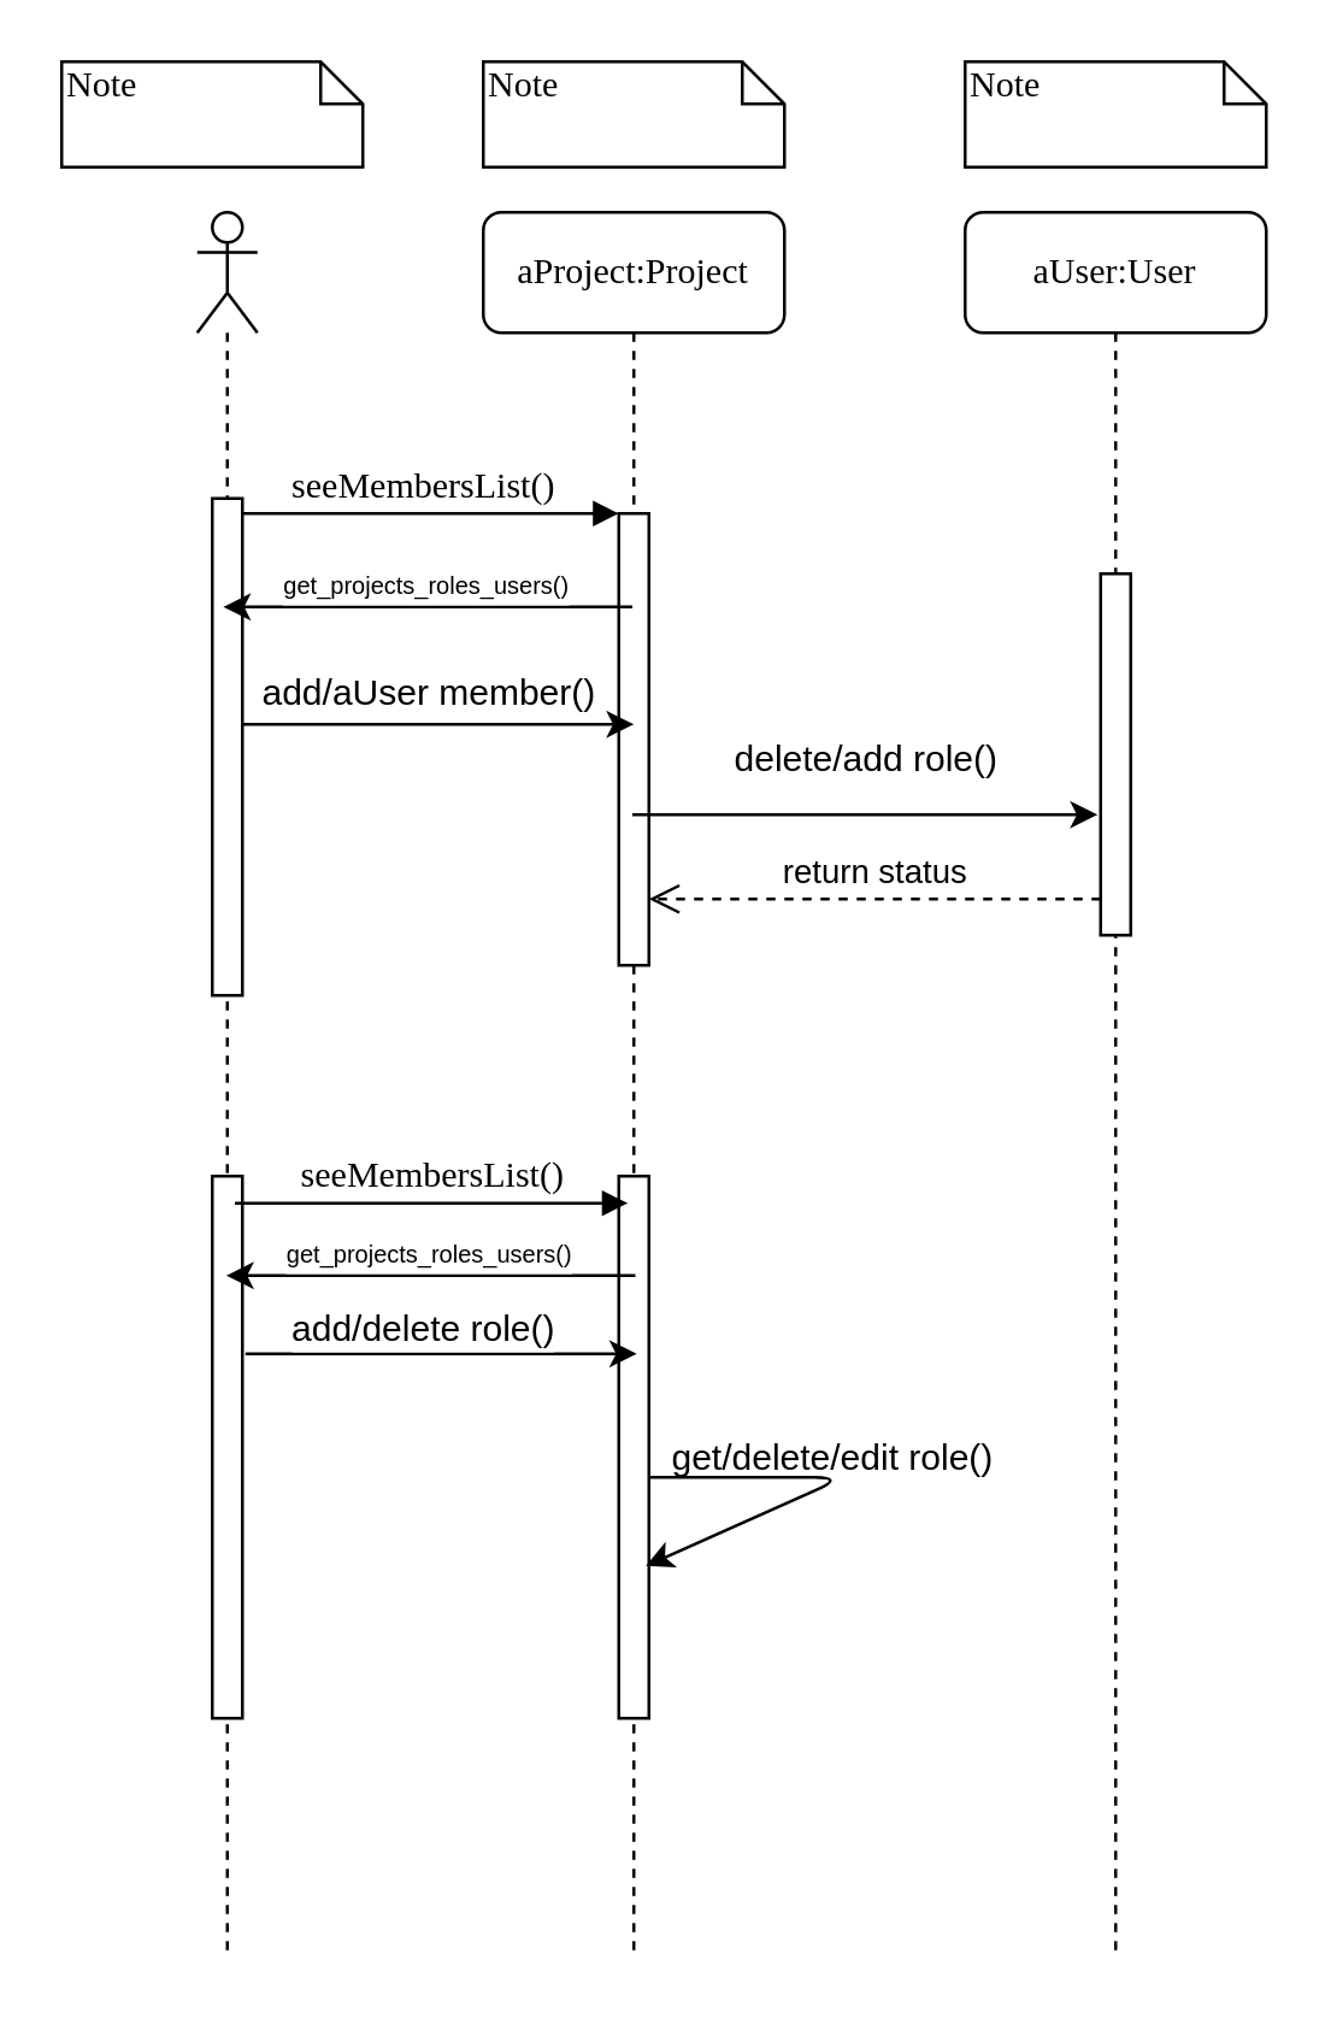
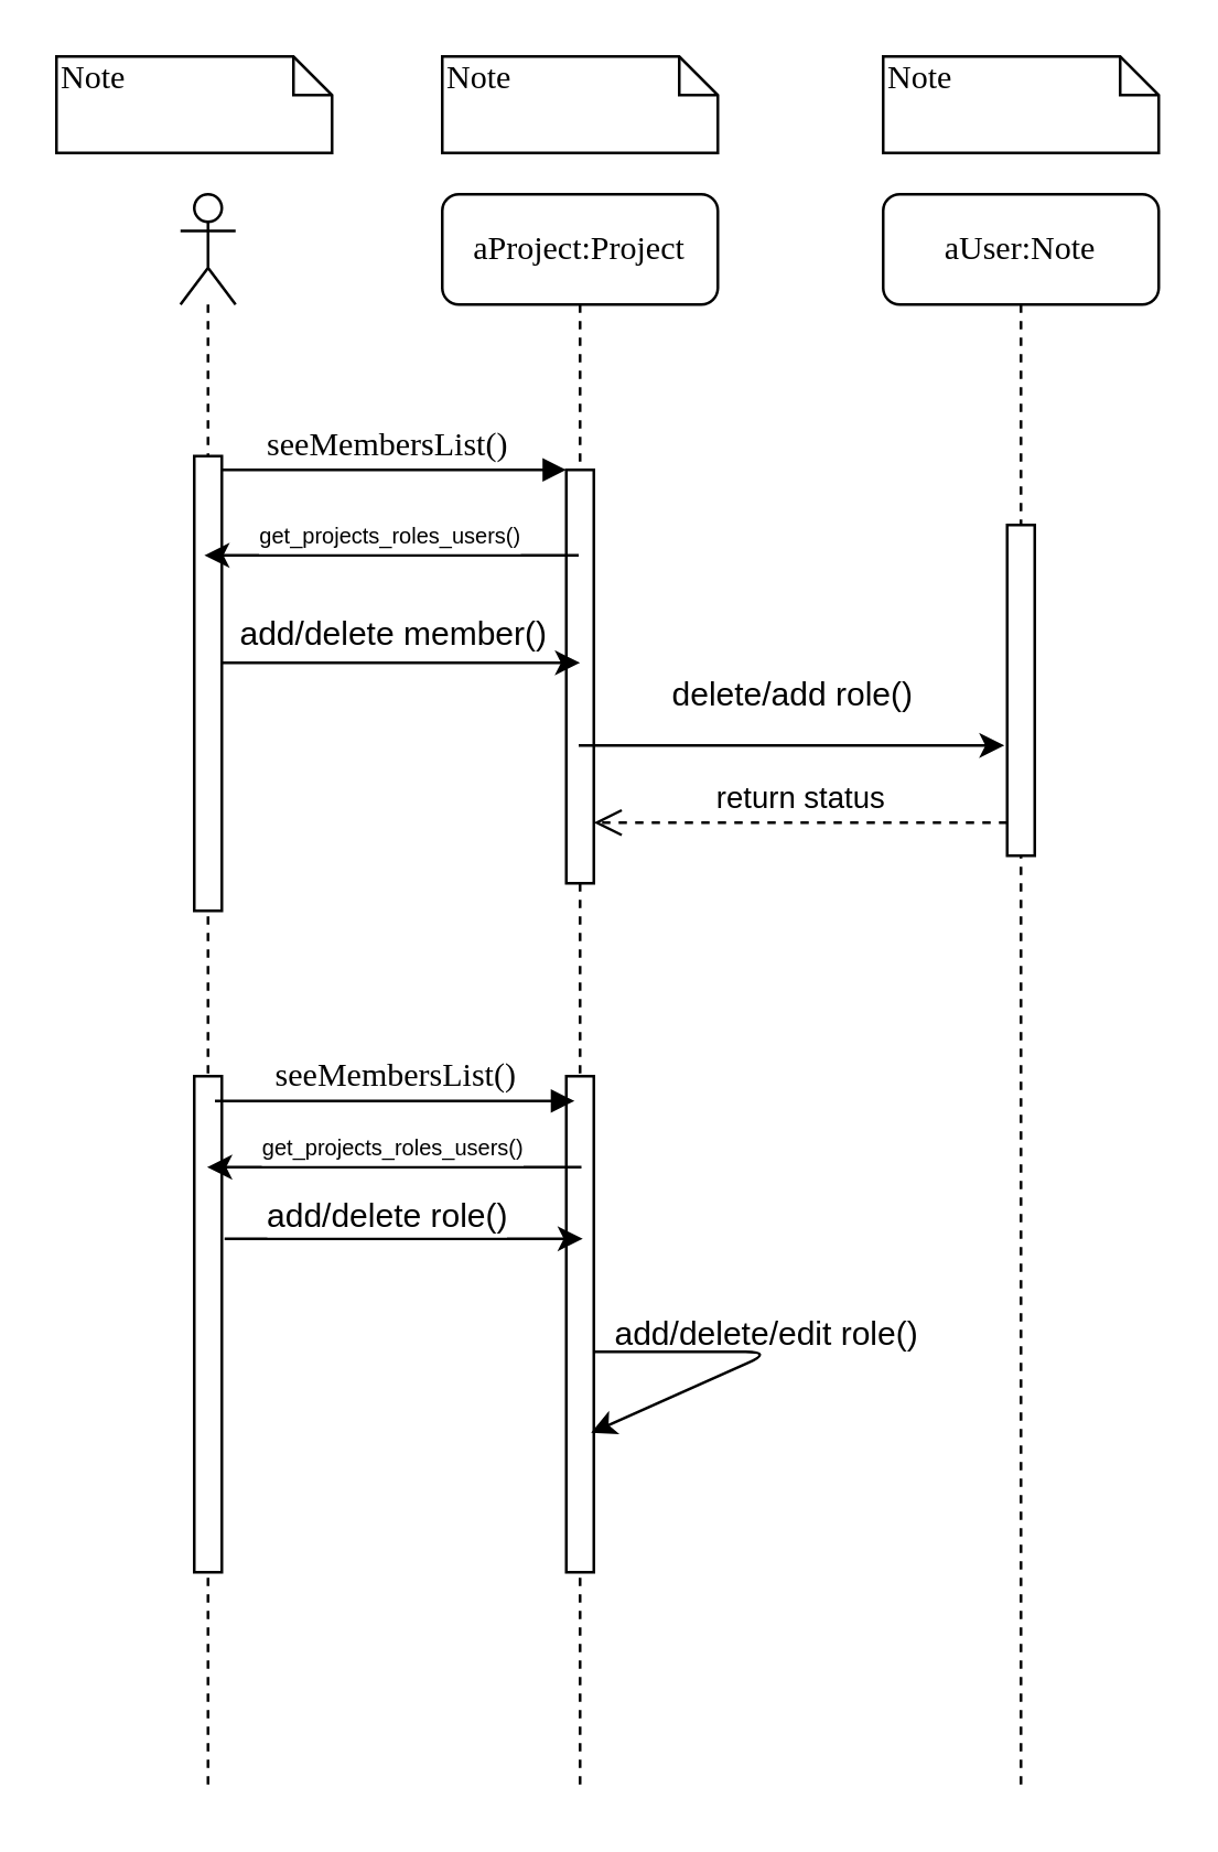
  <mxCell id="0" />
  <mxCell id="1" parent="0" />
  <mxCell id="2" value="aProject:Project" style="shape=umlLifeline;perimeter=lifelinePerimeter;whiteSpace=wrap;html=1;container=1;collapsible=0;recursiveResize=0;outlineConnect=0;rounded=1;shadow=0;comic=0;labelBackgroundColor=none;strokeColor=#000000;strokeWidth=1;fillColor=#FFFFFF;fontFamily=Verdana;fontSize=12;fontColor=#000000;align=center;" parent="1" vertex="1"><mxGeometry x="160" y="70" width="100" height="580" as="geometry" /></mxCell>
  <mxCell id="3" value="" style="html=1;points=[];perimeter=orthogonalPerimeter;rounded=0;shadow=0;comic=0;labelBackgroundColor=none;strokeColor=#000000;strokeWidth=1;fillColor=#FFFFFF;fontFamily=Verdana;fontSize=12;fontColor=#000000;align=center;" parent="2" vertex="1"><mxGeometry x="45" y="100" width="10" height="150" as="geometry" /></mxCell>
  <mxCell id="4" value="" style="html=1;points=[];perimeter=orthogonalPerimeter;" vertex="1" parent="2"><mxGeometry x="45" y="320" width="10" height="180" as="geometry" /></mxCell>
- <mxCell id="5" value="aUser:User" style="shape=umlLifeline;perimeter=lifelinePerimeter;whiteSpace=wrap;html=1;container=1;collapsible=0;recursiveResize=0;outlineConnect=0;rounded=1;shadow=0;comic=0;labelBackgroundColor=none;strokeColor=#000000;strokeWidth=1;fillColor=#FFFFFF;fontFamily=Verdana;fontSize=12;fontColor=#000000;align=center;" parent="1" vertex="1"><mxGeometry x="320" y="70" width="100" height="580" as="geometry" /></mxCell>
+ <mxCell id="5" value="aUser:Note" style="shape=umlLifeline;perimeter=lifelinePerimeter;whiteSpace=wrap;html=1;container=1;collapsible=0;recursiveResize=0;outlineConnect=0;rounded=1;shadow=0;comic=0;labelBackgroundColor=none;strokeColor=#000000;strokeWidth=1;fillColor=#FFFFFF;fontFamily=Verdana;fontSize=12;fontColor=#000000;align=center;" parent="1" vertex="1"><mxGeometry x="320" y="70" width="100" height="580" as="geometry" /></mxCell>
  <mxCell id="6" value="" style="html=1;points=[];perimeter=orthogonalPerimeter;rounded=0;shadow=0;comic=0;labelBackgroundColor=none;strokeColor=#000000;strokeWidth=1;fillColor=#FFFFFF;fontFamily=Verdana;fontSize=12;fontColor=#000000;align=center;" parent="5" vertex="1"><mxGeometry x="45" y="120" width="10" height="120" as="geometry" /></mxCell>
  <mxCell id="7" value="seeMembersList()" style="html=1;verticalAlign=bottom;endArrow=block;entryX=0;entryY=0;labelBackgroundColor=none;fontFamily=Verdana;fontSize=12;edgeStyle=elbowEdgeStyle;elbow=vertical;" parent="1" source="11" target="3" edge="1"><mxGeometry relative="1" as="geometry"><mxPoint x="75" y="170" as="sourcePoint" /></mxGeometry></mxCell>
  <mxCell id="8" value="Note" style="shape=note;whiteSpace=wrap;html=1;size=14;verticalAlign=top;align=left;spacingTop=-6;rounded=0;shadow=0;comic=0;labelBackgroundColor=none;strokeColor=#000000;strokeWidth=1;fillColor=#FFFFFF;fontFamily=Verdana;fontSize=12;fontColor=#000000;" parent="1" vertex="1"><mxGeometry x="20" y="20" width="100" height="35" as="geometry" /></mxCell>
  <mxCell id="9" value="Note" style="shape=note;whiteSpace=wrap;html=1;size=14;verticalAlign=top;align=left;spacingTop=-6;rounded=0;shadow=0;comic=0;labelBackgroundColor=none;strokeColor=#000000;strokeWidth=1;fillColor=#FFFFFF;fontFamily=Verdana;fontSize=12;fontColor=#000000;" parent="1" vertex="1"><mxGeometry x="160" y="20" width="100" height="35" as="geometry" /></mxCell>
  <mxCell id="10" value="Note" style="shape=note;whiteSpace=wrap;html=1;size=14;verticalAlign=top;align=left;spacingTop=-6;rounded=0;shadow=0;comic=0;labelBackgroundColor=none;strokeColor=#000000;strokeWidth=1;fillColor=#FFFFFF;fontFamily=Verdana;fontSize=12;fontColor=#000000;" parent="1" vertex="1"><mxGeometry x="320" y="20" width="100" height="35" as="geometry" /></mxCell>
  <mxCell id="11" value="" style="shape=umlLifeline;participant=umlActor;perimeter=lifelinePerimeter;whiteSpace=wrap;html=1;container=1;collapsible=0;recursiveResize=0;verticalAlign=top;spacingTop=36;labelBackgroundColor=#ffffff;outlineConnect=0;" parent="1" vertex="1"><mxGeometry x="65" y="70" width="20" height="580" as="geometry" /></mxCell>
  <mxCell id="12" value="" style="html=1;points=[];perimeter=orthogonalPerimeter;" parent="11" vertex="1"><mxGeometry x="5" y="95" width="10" height="165" as="geometry" /></mxCell>
  <mxCell id="13" value="" style="html=1;points=[];perimeter=orthogonalPerimeter;" vertex="1" parent="11"><mxGeometry x="5" y="320" width="10" height="180" as="geometry" /></mxCell>
  <mxCell id="14" value="" style="endArrow=classic;html=1;" edge="1" parent="1"><mxGeometry width="50" height="50" relative="1" as="geometry"><mxPoint x="209.5" y="201" as="sourcePoint" /><mxPoint x="73.667" y="201" as="targetPoint" /></mxGeometry></mxCell>
  <mxCell id="15" value="&lt;span style=&quot;font-size: 8px&quot;&gt;get_projects_roles_users()&lt;br&gt;&lt;/span&gt;" style="text;html=1;resizable=0;points=[];align=center;verticalAlign=middle;labelBackgroundColor=#ffffff;" vertex="1" connectable="0" parent="14"><mxGeometry x="-0.139" y="4" relative="1" as="geometry"><mxPoint x="-11" y="-13" as="offset" /></mxGeometry></mxCell>
- <mxCell id="16" value="add/aUser member()&lt;br&gt;" style="text;html=1;resizable=0;points=[];autosize=1;align=left;verticalAlign=top;spacingTop=-4;" vertex="1" parent="1"><mxGeometry x="85" y="220" width="130" height="20" as="geometry" /></mxCell>
+ <mxCell id="16" value="add/delete member()&lt;br&gt;" style="text;html=1;resizable=0;points=[];autosize=1;align=left;verticalAlign=top;spacingTop=-4;" vertex="1" parent="1"><mxGeometry x="85" y="220" width="130" height="20" as="geometry" /></mxCell>
  <mxCell id="17" value="" style="endArrow=classic;html=1;" edge="1" parent="1" source="12"><mxGeometry width="50" height="50" relative="1" as="geometry"><mxPoint x="20" y="720" as="sourcePoint" /><mxPoint x="210" y="240" as="targetPoint" /></mxGeometry></mxCell>
  <mxCell id="18" value="" style="endArrow=classic;html=1;" edge="1" parent="1" source="2"><mxGeometry width="50" height="50" relative="1" as="geometry"><mxPoint x="209.667" y="265" as="sourcePoint" /><mxPoint x="364" y="270" as="targetPoint" /></mxGeometry></mxCell>
  <mxCell id="19" value="&lt;font&gt;&lt;font style=&quot;font-size: 12px&quot;&gt;delete/add role()&lt;/font&gt;&lt;br&gt;&lt;/font&gt;" style="text;html=1;resizable=0;points=[];align=center;verticalAlign=middle;labelBackgroundColor=#ffffff;" vertex="1" connectable="0" parent="18"><mxGeometry x="0.197" y="-3" relative="1" as="geometry"><mxPoint x="-15" y="-22" as="offset" /></mxGeometry></mxCell>
  <mxCell id="20" value="&lt;br&gt;&lt;br&gt;" style="text;html=1;resizable=0;points=[];align=center;verticalAlign=middle;labelBackgroundColor=#ffffff;" vertex="1" connectable="0" parent="18"><mxGeometry x="-0.281" y="2" relative="1" as="geometry"><mxPoint as="offset" /></mxGeometry></mxCell>
  <mxCell id="21" value="return status" style="html=1;verticalAlign=bottom;endArrow=open;dashed=1;endSize=8;exitX=0.02;exitY=0.547;exitDx=0;exitDy=0;exitPerimeter=0;" edge="1" parent="1"><mxGeometry relative="1" as="geometry"><mxPoint x="365" y="298" as="sourcePoint" /><mxPoint x="215" y="298" as="targetPoint" /></mxGeometry></mxCell>
  <mxCell id="22" value="seeMembersList()" style="html=1;verticalAlign=bottom;endArrow=block;entryX=0;entryY=0;labelBackgroundColor=none;fontFamily=Verdana;fontSize=12;edgeStyle=elbowEdgeStyle;elbow=vertical;" edge="1" parent="1"><mxGeometry relative="1" as="geometry"><mxPoint x="77.5" y="399" as="sourcePoint" /><mxPoint x="208" y="399" as="targetPoint" /></mxGeometry></mxCell>
  <mxCell id="23" value="" style="endArrow=classic;html=1;" edge="1" parent="1"><mxGeometry width="50" height="50" relative="1" as="geometry"><mxPoint x="210.5" y="423" as="sourcePoint" /><mxPoint x="74.667" y="423" as="targetPoint" /></mxGeometry></mxCell>
  <mxCell id="24" value="&lt;span style=&quot;font-size: 8px&quot;&gt;get_projects_roles_users()&lt;br&gt;&lt;/span&gt;" style="text;html=1;resizable=0;points=[];align=center;verticalAlign=middle;labelBackgroundColor=#ffffff;" vertex="1" connectable="0" parent="23"><mxGeometry x="-0.139" y="4" relative="1" as="geometry"><mxPoint x="-11" y="-13" as="offset" /></mxGeometry></mxCell>
  <mxCell id="25" value="" style="endArrow=classic;html=1;" edge="1" parent="1"><mxGeometry width="50" height="50" relative="1" as="geometry"><mxPoint x="81" y="449" as="sourcePoint" /><mxPoint x="211" y="449" as="targetPoint" /></mxGeometry></mxCell>
  <mxCell id="26" value="add/delete role()&lt;br&gt;" style="text;html=1;resizable=0;points=[];align=center;verticalAlign=middle;labelBackgroundColor=#ffffff;" vertex="1" connectable="0" parent="25"><mxGeometry x="-0.2" y="1" relative="1" as="geometry"><mxPoint x="6" y="-8" as="offset" /></mxGeometry></mxCell>
  <mxCell id="27" value="" style="endArrow=classic;html=1;entryX=0.9;entryY=0.719;entryDx=0;entryDy=0;entryPerimeter=0;" edge="1" parent="1" target="4"><mxGeometry width="50" height="50" relative="1" as="geometry"><mxPoint x="215" y="490" as="sourcePoint" /><mxPoint x="265" y="440" as="targetPoint" /><Array as="points"><mxPoint x="280" y="490" /></Array></mxGeometry></mxCell>
- <mxCell id="28" value="get/delete/edit role()" style="text;html=1;resizable=0;points=[];autosize=1;align=left;verticalAlign=top;spacingTop=-4;" vertex="1" parent="1"><mxGeometry x="221" y="474" width="130" height="20" as="geometry" /></mxCell>
+ <mxCell id="28" value="add/delete/edit role()" style="text;html=1;resizable=0;points=[];autosize=1;align=left;verticalAlign=top;spacingTop=-4;" vertex="1" parent="1"><mxGeometry x="221" y="474" width="130" height="20" as="geometry" /></mxCell>
